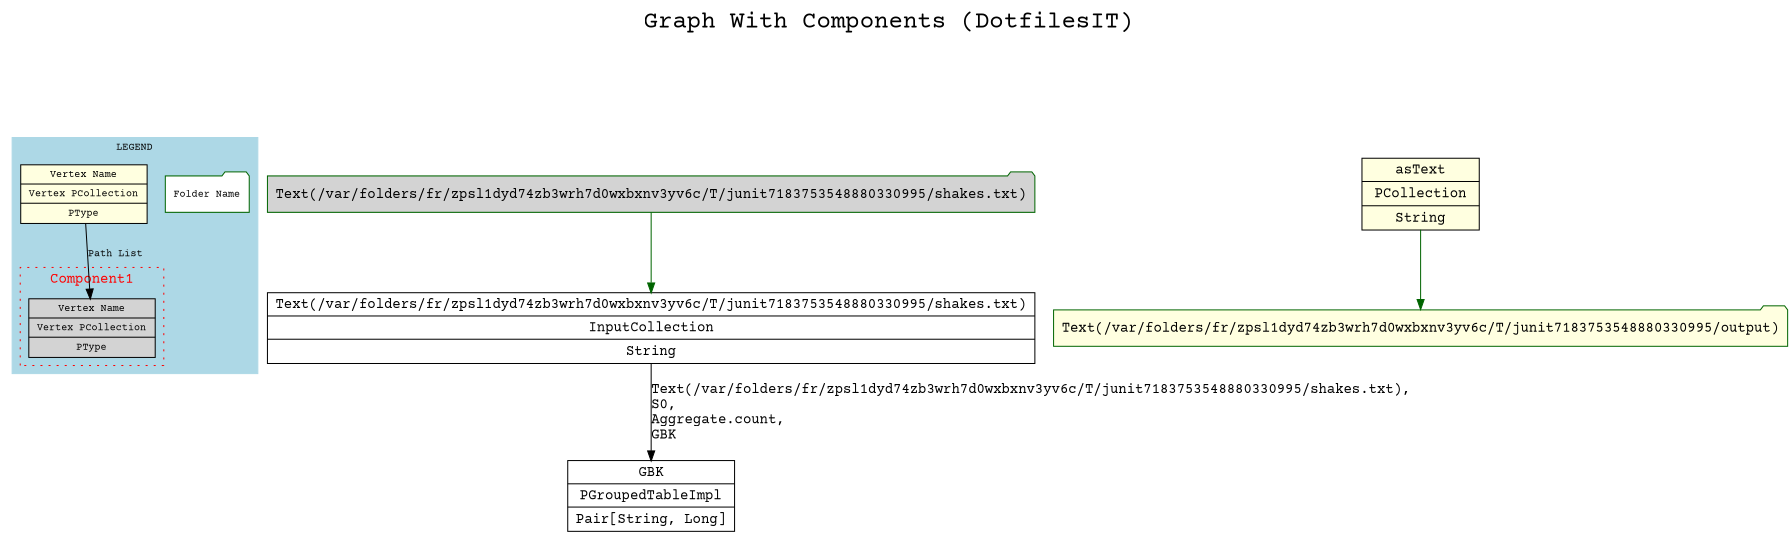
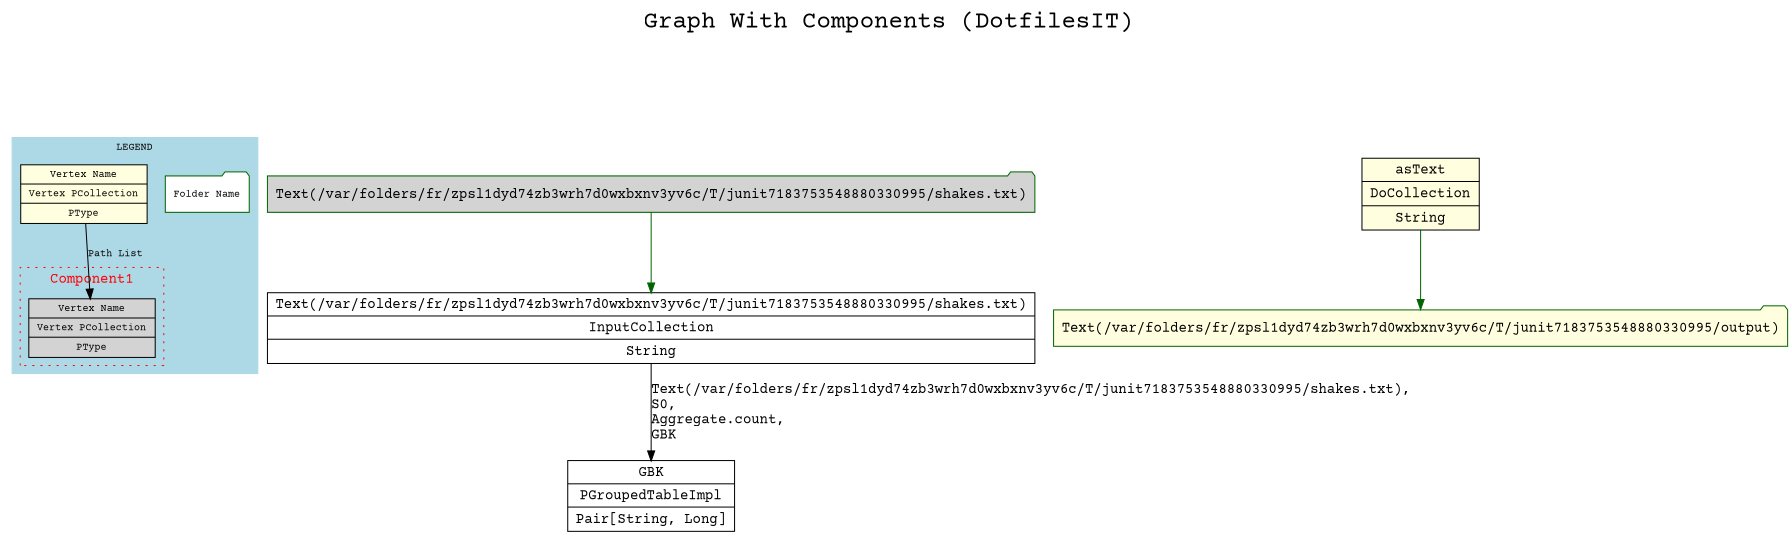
  digraph {
    fontname="Courier Prime"
    fontsize=24
    label="Graph With Components (DotfilesIT) \n\n"
    labelloc=t
    node [fillcolor=white fontname="Courier Prime" shape=record style=filled color=darkGreen]
    edge [fontname="Courier Prime" color=darkGreen]
    n1 [fillcolor=lightgrey fontsize=10 label="{Vertex Name | Vertex PCollection | PType }" color=""]
    n2 [fontsize=10 label="Folder Name" shape=folder]
    n3 [fillcolor=lightyellow fontsize=10 label="{Vertex Name | Vertex PCollection | PType }" color=""]
    n4 [color=black label="{GBK | PGroupedTableImpl | Pair[String, Long] }"]
-   n5 [color=black fillcolor=lightyellow label="{asText | PCollection | String }"]
+   n5 [color=black fillcolor=lightyellow label="{asText | DoCollection | String }"]
    n6 [fillcolor=lightyellow label="Text(/var/folders/fr/zpsl1dyd74zb3wrh7d0wxbxnv3yv6c/T/junit7183753548880330995/output)" shape=folder]
    n7 [color=black label="{Text(/var/folders/fr/zpsl1dyd74zb3wrh7d0wxbxnv3yv6c/T/junit7183753548880330995/shakes.txt) | InputCollection | String }"]
    n8 [fillcolor=lightgrey label="Text(/var/folders/fr/zpsl1dyd74zb3wrh7d0wxbxnv3yv6c/T/junit7183753548880330995/shakes.txt)" shape=folder]
    subgraph cluster_1 {
      color=lightblue
      fontsize=10
      label=LEGEND
      style=filled
      n2
      n3
      subgraph cluster_2 {
        color=red
        fontcolor=red
        fontsize=14
        label=Component1
        style=dotted
        n1
      }
    }
    n3 -> n1 [fontsize=10 label="Path List" color=""]
    n5 -> n6
    n7 -> n4 [color=black label="Text(/var/folders/fr/zpsl1dyd74zb3wrh7d0wxbxnv3yv6c/T/junit7183753548880330995/shakes.txt),  \lS0,  \lAggregate.count,  \lGBK \l" labeljust=r]
    n8 -> n7
  }
